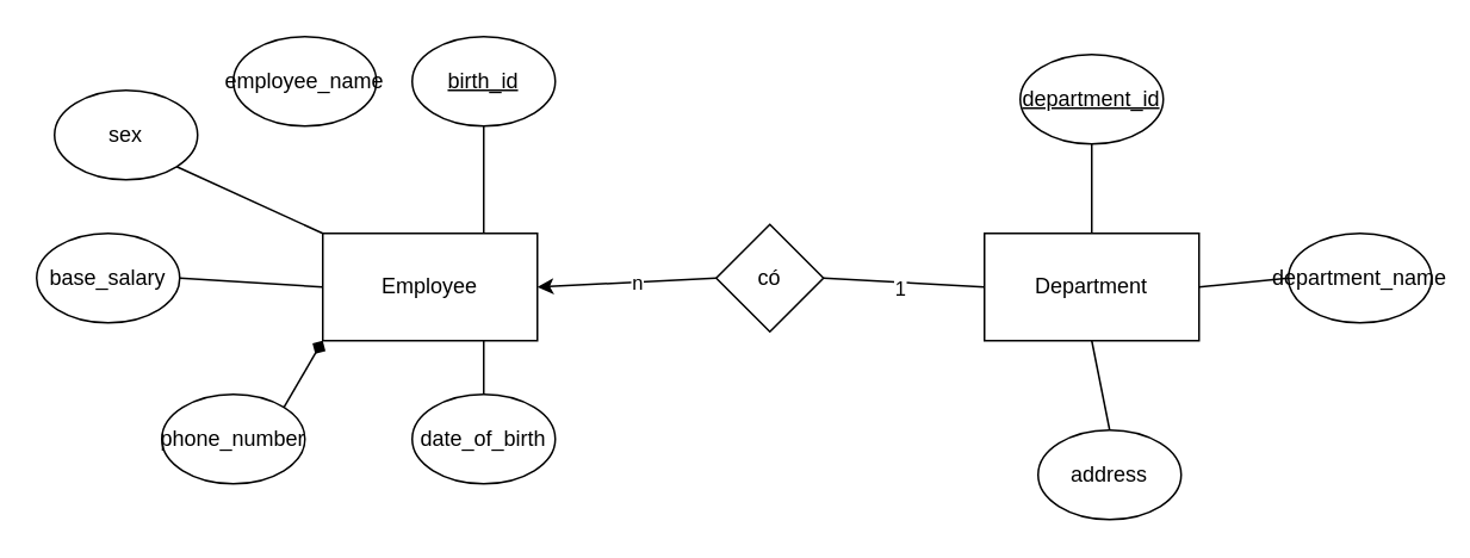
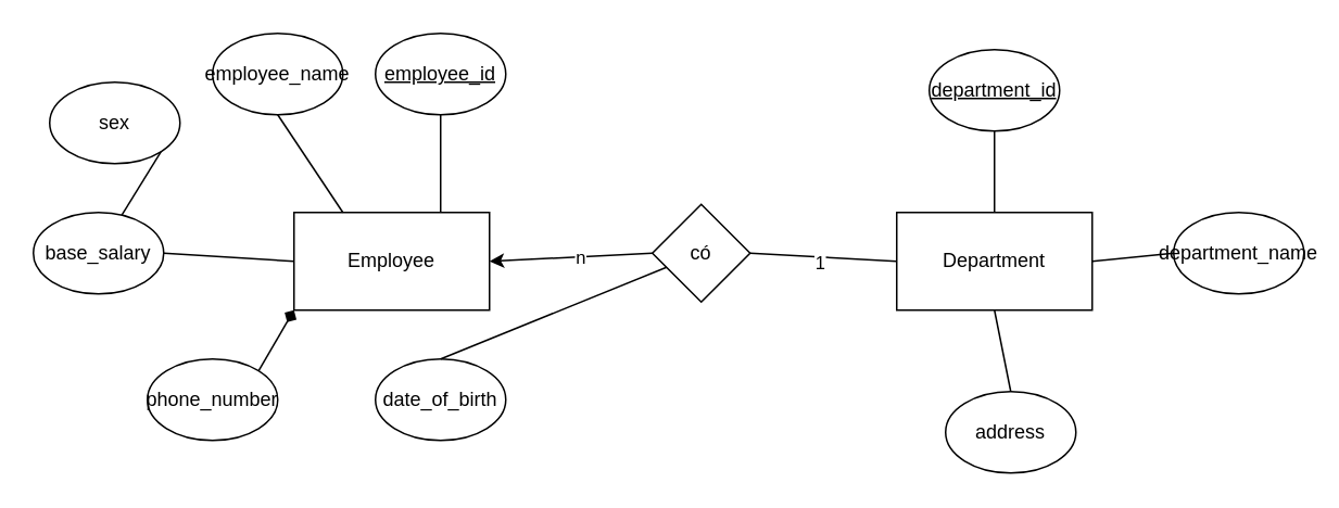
  <mxCell id="0" />
  <mxCell id="1" parent="0" />
  <mxCell id="2" value="Department" style="rounded=0;whiteSpace=wrap;html=1;" vertex="1" parent="1"><mxGeometry x="550" y="130" width="120" height="60" as="geometry" /></mxCell>
  <mxCell id="3" value="Employee" style="rounded=0;whiteSpace=wrap;html=1;" vertex="1" parent="1"><mxGeometry x="180" y="130" width="120" height="60" as="geometry" /></mxCell>
  <mxCell id="4" value="&lt;u&gt;department_id&lt;/u&gt;" style="ellipse;whiteSpace=wrap;html=1;" vertex="1" parent="1"><mxGeometry x="570" y="30" width="80" height="50" as="geometry" /></mxCell>
  <mxCell id="5" value="address" style="ellipse;whiteSpace=wrap;html=1;" vertex="1" parent="1"><mxGeometry x="580" y="240" width="80" height="50" as="geometry" /></mxCell>
  <mxCell id="6" value="department_name" style="ellipse;whiteSpace=wrap;html=1;" vertex="1" parent="1"><mxGeometry x="720" y="130" width="80" height="50" as="geometry" /></mxCell>
  <mxCell id="7" value="date_of_birth" style="ellipse;whiteSpace=wrap;html=1;" vertex="1" parent="1"><mxGeometry x="230" y="220" width="80" height="50" as="geometry" /></mxCell>
  <mxCell id="8" value="phone_number" style="ellipse;whiteSpace=wrap;html=1;" vertex="1" parent="1"><mxGeometry x="90" y="220" width="80" height="50" as="geometry" /></mxCell>
  <mxCell id="9" value="base_salary" style="ellipse;whiteSpace=wrap;html=1;" vertex="1" parent="1"><mxGeometry x="20" y="130" width="80" height="50" as="geometry" /></mxCell>
  <mxCell id="10" value="sex" style="ellipse;whiteSpace=wrap;html=1;" vertex="1" parent="1"><mxGeometry x="30" y="50" width="80" height="50" as="geometry" /></mxCell>
  <mxCell id="11" value="employee_name" style="ellipse;whiteSpace=wrap;html=1;" vertex="1" parent="1"><mxGeometry x="130" y="20" width="80" height="50" as="geometry" /></mxCell>
- <mxCell id="12" value="&lt;u&gt;birth_id&lt;/u&gt;" style="ellipse;whiteSpace=wrap;html=1;" vertex="1" parent="1"><mxGeometry x="230" y="20" width="80" height="50" as="geometry" /></mxCell>
+ <mxCell id="12" value="&lt;u&gt;employee_id&lt;/u&gt;" style="ellipse;whiteSpace=wrap;html=1;" vertex="1" parent="1"><mxGeometry x="230" y="20" width="80" height="50" as="geometry" /></mxCell>
  <mxCell id="13" value="có" style="rhombus;whiteSpace=wrap;html=1;" vertex="1" parent="1"><mxGeometry x="400" y="125" width="60" height="60" as="geometry" /></mxCell>
  <mxCell id="14" value="" style="endArrow=none;html=1;rounded=0;entryX=0.5;entryY=1;entryDx=0;entryDy=0;exitX=0.75;exitY=0;exitDx=0;exitDy=0;" edge="1" parent="1" source="3" target="12"><mxGeometry width="50" height="50" relative="1" as="geometry"><mxPoint x="400" y="230" as="sourcePoint" /><mxPoint x="450" y="180" as="targetPoint" /></mxGeometry></mxCell>
- <mxCell id="16" value="" style="endArrow=none;html=1;rounded=0;exitX=1;exitY=1;exitDx=0;exitDy=0;entryX=0;entryY=0;entryDx=0;entryDy=0;" edge="1" parent="1" source="10" target="3"><mxGeometry width="50" height="50" relative="1" as="geometry"><mxPoint x="400" y="230" as="sourcePoint" /><mxPoint x="450" y="180" as="targetPoint" /></mxGeometry></mxCell>
+ <mxCell id="15" value="" style="endArrow=none;html=1;rounded=0;entryX=0.5;entryY=1;entryDx=0;entryDy=0;exitX=0.25;exitY=0;exitDx=0;exitDy=0;" edge="1" parent="1" source="3" target="11"><mxGeometry width="50" height="50" relative="1" as="geometry"><mxPoint x="400" y="230" as="sourcePoint" /><mxPoint x="450" y="180" as="targetPoint" /></mxGeometry></mxCell>
+ <mxCell id="16" value="" style="endArrow=none;html=1;rounded=0;exitX=1;exitY=1;exitDx=0;exitDy=0;" edge="1" parent="1" source="10" target="9"><mxGeometry width="50" height="50" relative="1" as="geometry"><mxPoint x="400" y="230" as="sourcePoint" /><mxPoint x="450" y="180" as="targetPoint" /></mxGeometry></mxCell>
  <mxCell id="17" value="" style="endArrow=none;html=1;rounded=0;exitX=1;exitY=0.5;exitDx=0;exitDy=0;entryX=0;entryY=0.5;entryDx=0;entryDy=0;" edge="1" parent="1" source="9" target="3"><mxGeometry width="50" height="50" relative="1" as="geometry"><mxPoint x="400" y="230" as="sourcePoint" /><mxPoint x="450" y="180" as="targetPoint" /></mxGeometry></mxCell>
  <mxCell id="18" value="" style="endArrow=diamond;html=1;rounded=0;exitX=1;exitY=0;exitDx=0;exitDy=0;entryX=0;entryY=1;entryDx=0;entryDy=0;" edge="1" parent="1" source="8" target="3"><mxGeometry width="50" height="50" relative="1" as="geometry"><mxPoint x="400" y="230" as="sourcePoint" /><mxPoint x="450" y="180" as="targetPoint" /></mxGeometry></mxCell>
- <mxCell id="19" value="" style="endArrow=none;html=1;rounded=0;exitX=0.5;exitY=0;exitDx=0;exitDy=0;entryX=0.75;entryY=1;entryDx=0;entryDy=0;" edge="1" parent="1" source="7" target="3"><mxGeometry width="50" height="50" relative="1" as="geometry"><mxPoint x="400" y="230" as="sourcePoint" /><mxPoint x="450" y="180" as="targetPoint" /></mxGeometry></mxCell>
+ <mxCell id="19" value="" style="endArrow=none;html=1;rounded=0;exitX=0.5;exitY=0;exitDx=0;exitDy=0;" edge="1" parent="1" source="7" target="13"><mxGeometry width="50" height="50" relative="1" as="geometry"><mxPoint x="400" y="230" as="sourcePoint" /><mxPoint x="450" y="180" as="targetPoint" /></mxGeometry></mxCell>
  <mxCell id="20" value="" style="endArrow=none;html=1;rounded=0;entryX=0.5;entryY=1;entryDx=0;entryDy=0;exitX=0.5;exitY=0;exitDx=0;exitDy=0;" edge="1" parent="1" source="2" target="4"><mxGeometry width="50" height="50" relative="1" as="geometry"><mxPoint x="400" y="230" as="sourcePoint" /><mxPoint x="450" y="180" as="targetPoint" /></mxGeometry></mxCell>
  <mxCell id="21" value="" style="endArrow=none;html=1;rounded=0;entryX=0;entryY=0.5;entryDx=0;entryDy=0;exitX=1;exitY=0.5;exitDx=0;exitDy=0;" edge="1" parent="1" source="2" target="6"><mxGeometry width="50" height="50" relative="1" as="geometry"><mxPoint x="400" y="230" as="sourcePoint" /><mxPoint x="450" y="180" as="targetPoint" /></mxGeometry></mxCell>
  <mxCell id="22" value="" style="endArrow=none;html=1;rounded=0;entryX=0.5;entryY=1;entryDx=0;entryDy=0;exitX=0.5;exitY=0;exitDx=0;exitDy=0;" edge="1" parent="1" source="5" target="2"><mxGeometry width="50" height="50" relative="1" as="geometry"><mxPoint x="400" y="230" as="sourcePoint" /><mxPoint x="450" y="180" as="targetPoint" /></mxGeometry></mxCell>
  <mxCell id="23" value="" style="endArrow=none;html=1;rounded=0;entryX=0;entryY=0.5;entryDx=0;entryDy=0;exitX=1;exitY=0.5;exitDx=0;exitDy=0;" edge="1" parent="1" source="13" target="2"><mxGeometry width="50" height="50" relative="1" as="geometry"><mxPoint x="400" y="230" as="sourcePoint" /><mxPoint x="450" y="180" as="targetPoint" /></mxGeometry></mxCell>
  <mxCell id="24" value="1" style="edgeLabel;html=1;align=center;verticalAlign=middle;resizable=0;points=[];" vertex="1" connectable="0" parent="23"><mxGeometry x="-0.046" y="-3" relative="1" as="geometry"><mxPoint as="offset" /></mxGeometry></mxCell>
  <mxCell id="25" value="" style="endArrow=classic;html=1;rounded=0;entryX=1;entryY=0.5;entryDx=0;entryDy=0;exitX=0;exitY=0.5;exitDx=0;exitDy=0;" edge="1" parent="1" source="13" target="3"><mxGeometry width="50" height="50" relative="1" as="geometry"><mxPoint x="400" y="230" as="sourcePoint" /><mxPoint x="450" y="180" as="targetPoint" /></mxGeometry></mxCell>
  <mxCell id="26" value="n" style="edgeLabel;html=1;align=center;verticalAlign=middle;resizable=0;points=[];" vertex="1" connectable="0" parent="25"><mxGeometry x="-0.096" relative="1" as="geometry"><mxPoint as="offset" /></mxGeometry></mxCell>
